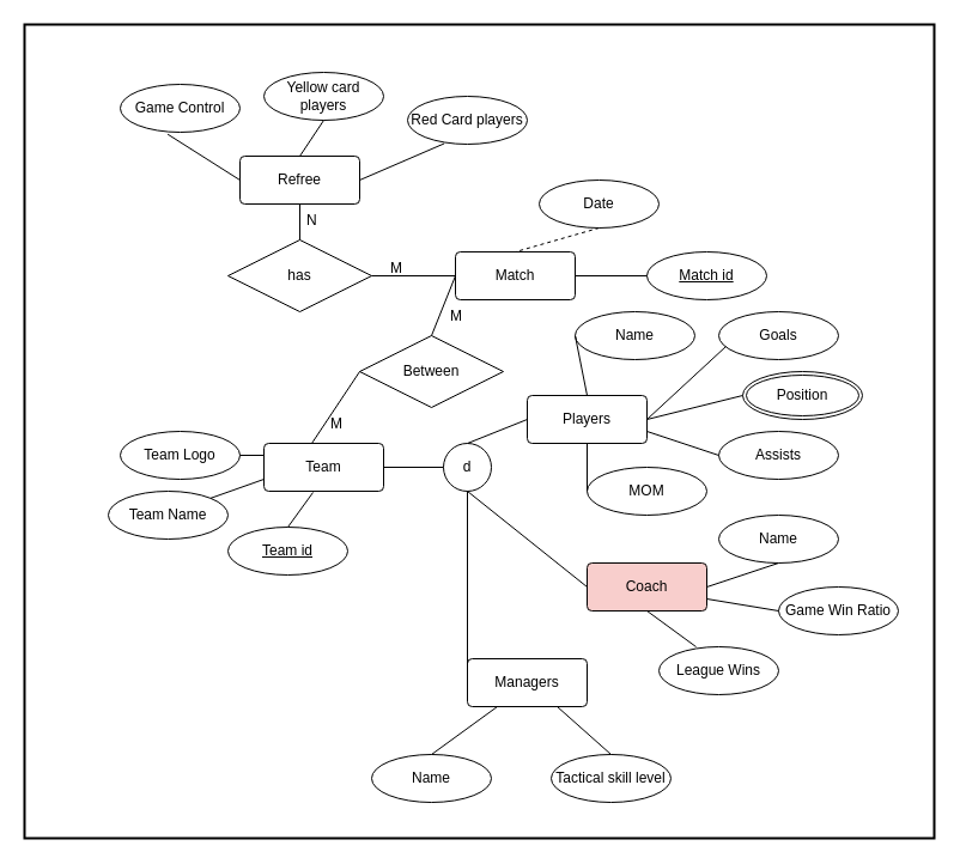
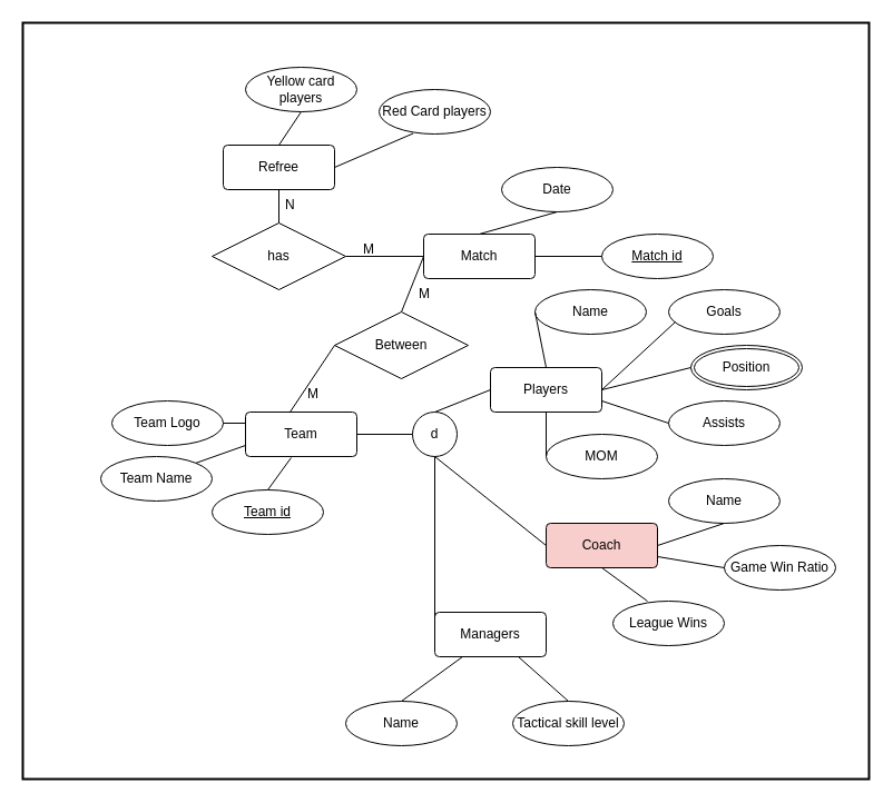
  <mxCell id="0" />
  <mxCell id="1" parent="0" />
  <mxCell id="2" value="" style="rounded=0;whiteSpace=wrap;html=1;strokeWidth=2;" vertex="1" parent="1"><mxGeometry x="20" y="20" width="760" height="680" as="geometry" /></mxCell>
  <mxCell id="3" value="" style="group" vertex="1" connectable="0" parent="1"><mxGeometry x="90" y="150" width="660" height="520" as="geometry" /></mxCell>
  <mxCell id="4" value="&lt;u&gt;Team id&lt;/u&gt;" style="ellipse;whiteSpace=wrap;html=1;align=center;" vertex="1" parent="3"><mxGeometry x="100" y="290" width="100" height="40" as="geometry" /></mxCell>
  <mxCell id="5" value="Team Name" style="ellipse;whiteSpace=wrap;html=1;align=center;" vertex="1" parent="3"><mxGeometry y="260" width="100" height="40" as="geometry" /></mxCell>
  <mxCell id="6" value="Team Logo" style="ellipse;whiteSpace=wrap;html=1;align=center;" vertex="1" parent="3"><mxGeometry x="10" y="210" width="100" height="40" as="geometry" /></mxCell>
  <mxCell id="7" value="Team" style="rounded=1;arcSize=10;whiteSpace=wrap;html=1;align=center;" vertex="1" parent="3"><mxGeometry x="130" y="220" width="100" height="40" as="geometry" /></mxCell>
  <mxCell id="8" value="" style="endArrow=none;html=1;rounded=0;exitX=0.5;exitY=0;exitDx=0;exitDy=0;entryX=0.41;entryY=1.025;entryDx=0;entryDy=0;entryPerimeter=0;" edge="1" parent="3" source="4" target="7"><mxGeometry relative="1" as="geometry"><mxPoint x="240" y="340" as="sourcePoint" /><mxPoint x="400" y="340" as="targetPoint" /></mxGeometry></mxCell>
  <mxCell id="9" value="" style="endArrow=none;html=1;rounded=0;exitX=1;exitY=0;exitDx=0;exitDy=0;entryX=0;entryY=0.75;entryDx=0;entryDy=0;" edge="1" parent="3" source="5" target="7"><mxGeometry relative="1" as="geometry"><mxPoint x="240" y="340" as="sourcePoint" /><mxPoint x="400" y="340" as="targetPoint" /></mxGeometry></mxCell>
  <mxCell id="10" value="" style="endArrow=none;html=1;rounded=0;exitX=1;exitY=0.5;exitDx=0;exitDy=0;entryX=0;entryY=0.25;entryDx=0;entryDy=0;" edge="1" parent="3" source="6" target="7"><mxGeometry relative="1" as="geometry"><mxPoint x="240" y="340" as="sourcePoint" /><mxPoint x="400" y="340" as="targetPoint" /></mxGeometry></mxCell>
  <mxCell id="11" value="Match" style="rounded=1;arcSize=10;whiteSpace=wrap;html=1;align=center;" vertex="1" parent="3"><mxGeometry x="290" y="60" width="100" height="40" as="geometry" /></mxCell>
  <mxCell id="12" value="Match id" style="ellipse;whiteSpace=wrap;html=1;align=center;fontStyle=4;" vertex="1" parent="3"><mxGeometry x="450" y="60" width="100" height="40" as="geometry" /></mxCell>
  <mxCell id="13" value="Date" style="ellipse;whiteSpace=wrap;html=1;align=center;" vertex="1" parent="3"><mxGeometry x="360" width="100" height="40" as="geometry" /></mxCell>
- <mxCell id="14" value="" style="endArrow=none;html=1;rounded=0;exitX=0.5;exitY=1;exitDx=0;exitDy=0;entryX=0.5;entryY=0;entryDx=0;entryDy=0;dashed=1;" edge="1" parent="3" source="13" target="11"><mxGeometry relative="1" as="geometry"><mxPoint x="240" y="260" as="sourcePoint" /><mxPoint x="400" y="260" as="targetPoint" /></mxGeometry></mxCell>
+ <mxCell id="14" value="" style="endArrow=none;html=1;rounded=0;exitX=0.5;exitY=1;exitDx=0;exitDy=0;entryX=0.5;entryY=0;entryDx=0;entryDy=0;" edge="1" parent="3" source="13" target="11"><mxGeometry relative="1" as="geometry"><mxPoint x="240" y="260" as="sourcePoint" /><mxPoint x="400" y="260" as="targetPoint" /></mxGeometry></mxCell>
  <mxCell id="15" value="" style="endArrow=none;html=1;rounded=0;entryX=0;entryY=0.5;entryDx=0;entryDy=0;exitX=1;exitY=0.5;exitDx=0;exitDy=0;" edge="1" parent="3" source="11" target="12"><mxGeometry relative="1" as="geometry"><mxPoint x="240" y="260" as="sourcePoint" /><mxPoint x="400" y="260" as="targetPoint" /></mxGeometry></mxCell>
  <mxCell id="16" value="Between" style="shape=rhombus;perimeter=rhombusPerimeter;whiteSpace=wrap;html=1;align=center;" vertex="1" parent="3"><mxGeometry x="210" y="130" width="120" height="60" as="geometry" /></mxCell>
  <mxCell id="17" value="" style="endArrow=none;html=1;rounded=0;entryX=0;entryY=0.5;entryDx=0;entryDy=0;exitX=0.5;exitY=0;exitDx=0;exitDy=0;" edge="1" parent="3" source="16" target="11"><mxGeometry relative="1" as="geometry"><mxPoint x="240" y="260" as="sourcePoint" /><mxPoint x="400" y="260" as="targetPoint" /></mxGeometry></mxCell>
  <mxCell id="18" value="" style="endArrow=none;html=1;rounded=0;exitX=0;exitY=0.5;exitDx=0;exitDy=0;entryX=0.4;entryY=0;entryDx=0;entryDy=0;entryPerimeter=0;" edge="1" parent="3" source="16" target="7"><mxGeometry relative="1" as="geometry"><mxPoint x="240" y="260" as="sourcePoint" /><mxPoint x="400" y="260" as="targetPoint" /></mxGeometry></mxCell>
  <mxCell id="19" value="d" style="ellipse;whiteSpace=wrap;html=1;aspect=fixed;" vertex="1" parent="3"><mxGeometry x="280" y="220" width="40" height="40" as="geometry" /></mxCell>
  <mxCell id="20" value="" style="endArrow=none;html=1;rounded=0;exitX=1;exitY=0.5;exitDx=0;exitDy=0;entryX=0;entryY=0.5;entryDx=0;entryDy=0;" edge="1" parent="3" source="7" target="19"><mxGeometry relative="1" as="geometry"><mxPoint x="240" y="260" as="sourcePoint" /><mxPoint x="400" y="260" as="targetPoint" /></mxGeometry></mxCell>
  <mxCell id="21" value="Players" style="rounded=1;arcSize=10;whiteSpace=wrap;html=1;align=center;" vertex="1" parent="3"><mxGeometry x="350" y="180" width="100" height="40" as="geometry" /></mxCell>
  <mxCell id="22" value="Coach" style="rounded=1;arcSize=10;whiteSpace=wrap;html=1;align=center;fillColor=#f8cecc;" vertex="1" parent="3"><mxGeometry x="400" y="320" width="100" height="40" as="geometry" /></mxCell>
  <mxCell id="23" value="Managers" style="rounded=1;arcSize=10;whiteSpace=wrap;html=1;align=center;" vertex="1" parent="3"><mxGeometry x="300" y="400" width="100" height="40" as="geometry" /></mxCell>
  <mxCell id="24" value="" style="endArrow=none;html=1;rounded=0;exitX=0;exitY=0.5;exitDx=0;exitDy=0;entryX=0.5;entryY=0;entryDx=0;entryDy=0;" edge="1" parent="3" source="21" target="19"><mxGeometry relative="1" as="geometry"><mxPoint x="240" y="260" as="sourcePoint" /><mxPoint x="400" y="260" as="targetPoint" /></mxGeometry></mxCell>
  <mxCell id="25" value="" style="endArrow=none;html=1;rounded=0;entryX=0;entryY=0.5;entryDx=0;entryDy=0;" edge="1" parent="3" target="22"><mxGeometry relative="1" as="geometry"><mxPoint x="300" y="260" as="sourcePoint" /><mxPoint x="400" y="260" as="targetPoint" /></mxGeometry></mxCell>
  <mxCell id="26" value="" style="endArrow=none;html=1;rounded=0;entryX=0;entryY=0.5;entryDx=0;entryDy=0;exitX=0.5;exitY=1;exitDx=0;exitDy=0;" edge="1" parent="3" source="19" target="23"><mxGeometry relative="1" as="geometry"><mxPoint x="290" y="260" as="sourcePoint" /><mxPoint x="400" y="260" as="targetPoint" /></mxGeometry></mxCell>
  <mxCell id="27" value="Name" style="ellipse;whiteSpace=wrap;html=1;align=center;" vertex="1" parent="3"><mxGeometry x="390" y="110" width="100" height="40" as="geometry" /></mxCell>
  <mxCell id="28" value="Goals" style="ellipse;whiteSpace=wrap;html=1;align=center;" vertex="1" parent="3"><mxGeometry x="510" y="110" width="100" height="40" as="geometry" /></mxCell>
  <mxCell id="29" value="Assists" style="ellipse;whiteSpace=wrap;html=1;align=center;" vertex="1" parent="3"><mxGeometry x="510" y="210" width="100" height="40" as="geometry" /></mxCell>
  <mxCell id="30" value="MOM" style="ellipse;whiteSpace=wrap;html=1;align=center;" vertex="1" parent="3"><mxGeometry x="400" y="240" width="100" height="40" as="geometry" /></mxCell>
  <mxCell id="31" value="" style="endArrow=none;html=1;rounded=0;entryX=0;entryY=0.5;entryDx=0;entryDy=0;exitX=0.5;exitY=0;exitDx=0;exitDy=0;" edge="1" parent="3" source="21" target="27"><mxGeometry relative="1" as="geometry"><mxPoint x="240" y="240" as="sourcePoint" /><mxPoint x="400" y="240" as="targetPoint" /></mxGeometry></mxCell>
  <mxCell id="32" value="" style="endArrow=none;html=1;rounded=0;entryX=0.06;entryY=0.725;entryDx=0;entryDy=0;entryPerimeter=0;exitX=1;exitY=0.5;exitDx=0;exitDy=0;" edge="1" parent="3" source="21" target="28"><mxGeometry relative="1" as="geometry"><mxPoint x="480" y="360" as="sourcePoint" /><mxPoint x="640" y="360" as="targetPoint" /></mxGeometry></mxCell>
  <mxCell id="33" value="" style="endArrow=none;html=1;rounded=0;entryX=0;entryY=0.5;entryDx=0;entryDy=0;exitX=1;exitY=0.75;exitDx=0;exitDy=0;" edge="1" parent="3" source="21" target="29"><mxGeometry relative="1" as="geometry"><mxPoint x="240" y="240" as="sourcePoint" /><mxPoint x="400" y="240" as="targetPoint" /></mxGeometry></mxCell>
  <mxCell id="34" value="" style="endArrow=none;html=1;rounded=0;entryX=0;entryY=0.5;entryDx=0;entryDy=0;exitX=0.5;exitY=1;exitDx=0;exitDy=0;" edge="1" parent="3" source="21" target="30"><mxGeometry relative="1" as="geometry"><mxPoint x="240" y="240" as="sourcePoint" /><mxPoint x="400" y="240" as="targetPoint" /></mxGeometry></mxCell>
  <mxCell id="35" value="Name" style="ellipse;whiteSpace=wrap;html=1;align=center;" vertex="1" parent="3"><mxGeometry x="510" y="280" width="100" height="40" as="geometry" /></mxCell>
  <mxCell id="36" value="Game Win Ratio" style="ellipse;whiteSpace=wrap;html=1;align=center;" vertex="1" parent="3"><mxGeometry x="560" y="340" width="100" height="40" as="geometry" /></mxCell>
  <mxCell id="37" value="League Wins" style="ellipse;whiteSpace=wrap;html=1;align=center;" vertex="1" parent="3"><mxGeometry x="460" y="390" width="100" height="40" as="geometry" /></mxCell>
  <mxCell id="38" value="" style="endArrow=none;html=1;rounded=0;entryX=0.5;entryY=1;entryDx=0;entryDy=0;exitX=1;exitY=0.5;exitDx=0;exitDy=0;" edge="1" parent="3" source="22" target="35"><mxGeometry relative="1" as="geometry"><mxPoint x="535" y="380" as="sourcePoint" /><mxPoint x="605" y="390" as="targetPoint" /></mxGeometry></mxCell>
  <mxCell id="39" value="" style="endArrow=none;html=1;rounded=0;entryX=0;entryY=0.5;entryDx=0;entryDy=0;exitX=1;exitY=0.75;exitDx=0;exitDy=0;" edge="1" parent="3" source="22" target="36"><mxGeometry relative="1" as="geometry"><mxPoint x="510" y="350" as="sourcePoint" /><mxPoint x="570" y="330" as="targetPoint" /></mxGeometry></mxCell>
  <mxCell id="40" value="" style="endArrow=none;html=1;rounded=0;exitX=0.5;exitY=1;exitDx=0;exitDy=0;entryX=0.31;entryY=0;entryDx=0;entryDy=0;entryPerimeter=0;" edge="1" parent="3" source="22" target="37"><mxGeometry relative="1" as="geometry"><mxPoint x="420" y="480" as="sourcePoint" /><mxPoint x="580" y="480" as="targetPoint" /></mxGeometry></mxCell>
  <mxCell id="41" value="Name" style="ellipse;whiteSpace=wrap;html=1;align=center;" vertex="1" parent="3"><mxGeometry x="220" y="480" width="100" height="40" as="geometry" /></mxCell>
  <mxCell id="42" value="Tactical skill level" style="ellipse;whiteSpace=wrap;html=1;align=center;" vertex="1" parent="3"><mxGeometry x="370" y="480" width="100" height="40" as="geometry" /></mxCell>
  <mxCell id="43" value="" style="endArrow=none;html=1;rounded=0;entryX=0.25;entryY=1;entryDx=0;entryDy=0;exitX=0.5;exitY=0;exitDx=0;exitDy=0;" edge="1" parent="3" source="41" target="23"><mxGeometry relative="1" as="geometry"><mxPoint x="70" y="460" as="sourcePoint" /><mxPoint x="230" y="460" as="targetPoint" /></mxGeometry></mxCell>
  <mxCell id="44" value="" style="endArrow=none;html=1;rounded=0;exitX=0.75;exitY=1;exitDx=0;exitDy=0;entryX=0.5;entryY=0;entryDx=0;entryDy=0;" edge="1" parent="3" source="23" target="42"><mxGeometry relative="1" as="geometry"><mxPoint x="450" y="470" as="sourcePoint" /><mxPoint x="610" y="470" as="targetPoint" /></mxGeometry></mxCell>
  <mxCell id="45" value="Position" style="ellipse;shape=doubleEllipse;margin=3;whiteSpace=wrap;html=1;align=center;" vertex="1" parent="3"><mxGeometry x="530" y="160" width="100" height="40" as="geometry" /></mxCell>
  <mxCell id="46" value="" style="endArrow=none;html=1;rounded=0;entryX=0;entryY=0.5;entryDx=0;entryDy=0;" edge="1" parent="3" target="45"><mxGeometry relative="1" as="geometry"><mxPoint x="450" y="200" as="sourcePoint" /><mxPoint x="400" y="270" as="targetPoint" /></mxGeometry></mxCell>
  <mxCell id="47" value="has" style="shape=rhombus;perimeter=rhombusPerimeter;whiteSpace=wrap;html=1;align=center;" vertex="1" parent="3"><mxGeometry x="100" y="50" width="120" height="60" as="geometry" /></mxCell>
  <mxCell id="48" value="Refree" style="rounded=1;arcSize=10;whiteSpace=wrap;html=1;align=center;" vertex="1" parent="3"><mxGeometry x="110" y="-20" width="100" height="40" as="geometry" /></mxCell>
  <mxCell id="49" value="" style="endArrow=none;html=1;rounded=0;exitX=1;exitY=0.5;exitDx=0;exitDy=0;" edge="1" parent="3" source="47"><mxGeometry relative="1" as="geometry"><mxPoint x="230" y="230" as="sourcePoint" /><mxPoint x="290" y="80" as="targetPoint" /></mxGeometry></mxCell>
  <mxCell id="50" value="M" style="text;strokeColor=none;fillColor=none;spacingLeft=4;spacingRight=4;overflow=hidden;rotatable=0;points=[[0,0.5],[1,0.5]];portConstraint=eastwest;fontSize=12;" vertex="1" parent="3"><mxGeometry x="280" y="100" width="40" height="30" as="geometry" /></mxCell>
  <mxCell id="51" value="M" style="text;strokeColor=none;fillColor=none;spacingLeft=4;spacingRight=4;overflow=hidden;rotatable=0;points=[[0,0.5],[1,0.5]];portConstraint=eastwest;fontSize=12;" vertex="1" parent="3"><mxGeometry x="180" y="190" width="40" height="30" as="geometry" /></mxCell>
  <mxCell id="52" value="M" style="text;strokeColor=none;fillColor=none;spacingLeft=4;spacingRight=4;overflow=hidden;rotatable=0;points=[[0,0.5],[1,0.5]];portConstraint=eastwest;fontSize=12;" vertex="1" parent="3"><mxGeometry x="230" y="60" width="40" height="30" as="geometry" /></mxCell>
  <mxCell id="53" value="N" style="text;strokeColor=none;fillColor=none;spacingLeft=4;spacingRight=4;overflow=hidden;rotatable=0;points=[[0,0.5],[1,0.5]];portConstraint=eastwest;fontSize=12;" vertex="1" parent="3"><mxGeometry x="160" y="20" width="40" height="30" as="geometry" /></mxCell>
  <mxCell id="54" value="" style="endArrow=none;html=1;rounded=0;exitX=0.5;exitY=1;exitDx=0;exitDy=0;" edge="1" parent="1" source="48"><mxGeometry relative="1" as="geometry"><mxPoint x="320" y="380" as="sourcePoint" /><mxPoint x="250" y="200" as="targetPoint" /></mxGeometry></mxCell>
- <mxCell id="55" value="Game Control" style="ellipse;whiteSpace=wrap;html=1;align=center;" vertex="1" parent="1"><mxGeometry x="100" y="70" width="100" height="40" as="geometry" /></mxCell>
  <mxCell id="56" value="Yellow card players" style="ellipse;whiteSpace=wrap;html=1;align=center;" vertex="1" parent="1"><mxGeometry x="220" y="60" width="100" height="40" as="geometry" /></mxCell>
  <mxCell id="57" value="Red Card players" style="ellipse;whiteSpace=wrap;html=1;align=center;" vertex="1" parent="1"><mxGeometry x="340" y="80" width="100" height="40" as="geometry" /></mxCell>
- <mxCell id="58" value="" style="endArrow=none;html=1;rounded=0;exitX=0.396;exitY=1.042;exitDx=0;exitDy=0;exitPerimeter=0;entryX=0;entryY=0.5;entryDx=0;entryDy=0;" edge="1" parent="1" source="55" target="48"><mxGeometry relative="1" as="geometry"><mxPoint x="320" y="380" as="sourcePoint" /><mxPoint x="480" y="380" as="targetPoint" /></mxGeometry></mxCell>
  <mxCell id="59" value="" style="endArrow=none;html=1;rounded=0;exitX=0.5;exitY=1;exitDx=0;exitDy=0;entryX=0.5;entryY=0;entryDx=0;entryDy=0;" edge="1" parent="1" source="56" target="48"><mxGeometry relative="1" as="geometry"><mxPoint x="320" y="380" as="sourcePoint" /><mxPoint x="480" y="380" as="targetPoint" /></mxGeometry></mxCell>
  <mxCell id="60" value="" style="endArrow=none;html=1;rounded=0;exitX=0.307;exitY=0.986;exitDx=0;exitDy=0;exitPerimeter=0;entryX=1;entryY=0.5;entryDx=0;entryDy=0;" edge="1" parent="1" source="57" target="48"><mxGeometry relative="1" as="geometry"><mxPoint x="320" y="380" as="sourcePoint" /><mxPoint x="480" y="380" as="targetPoint" /></mxGeometry></mxCell>
